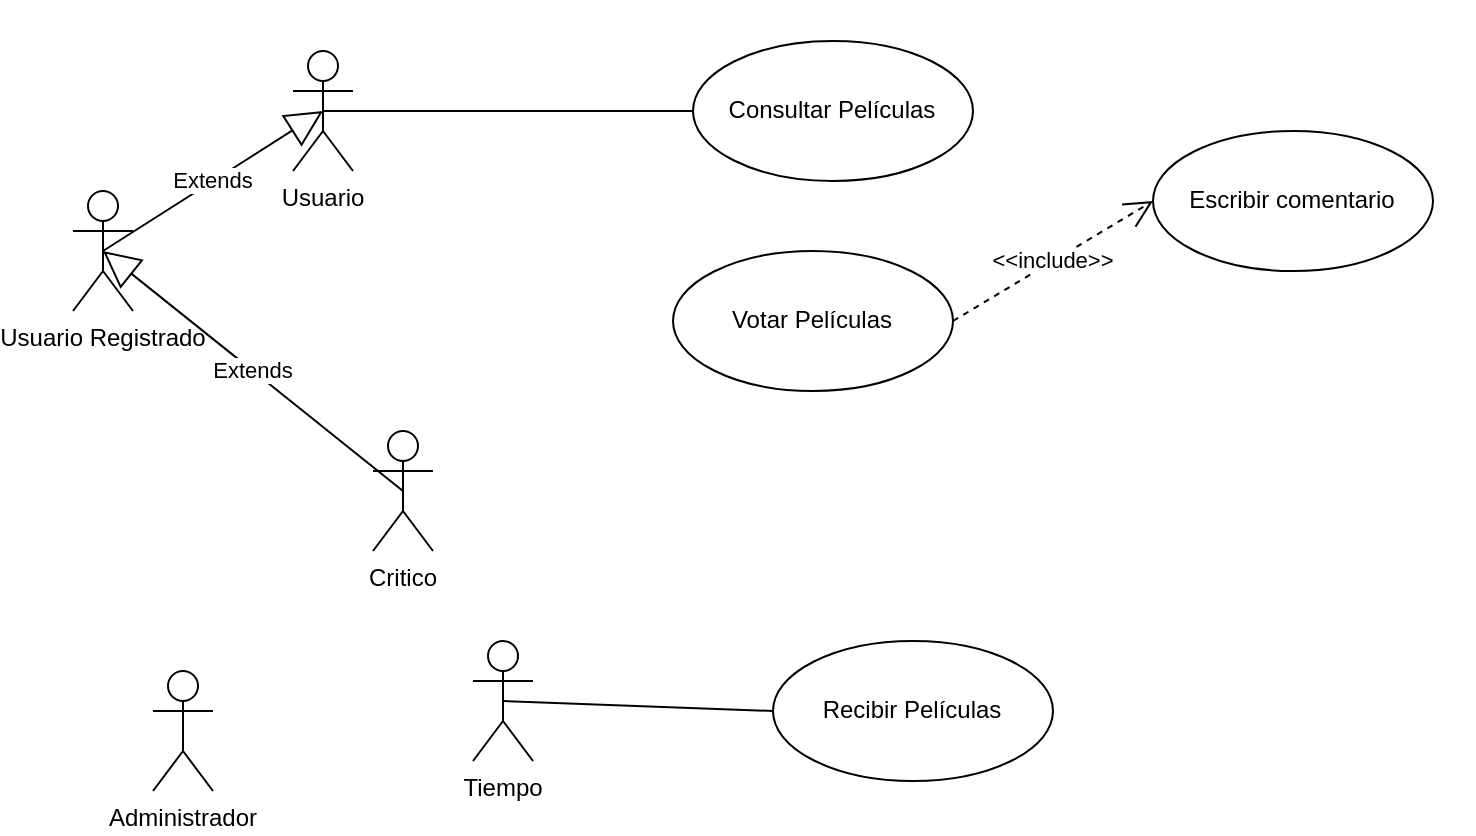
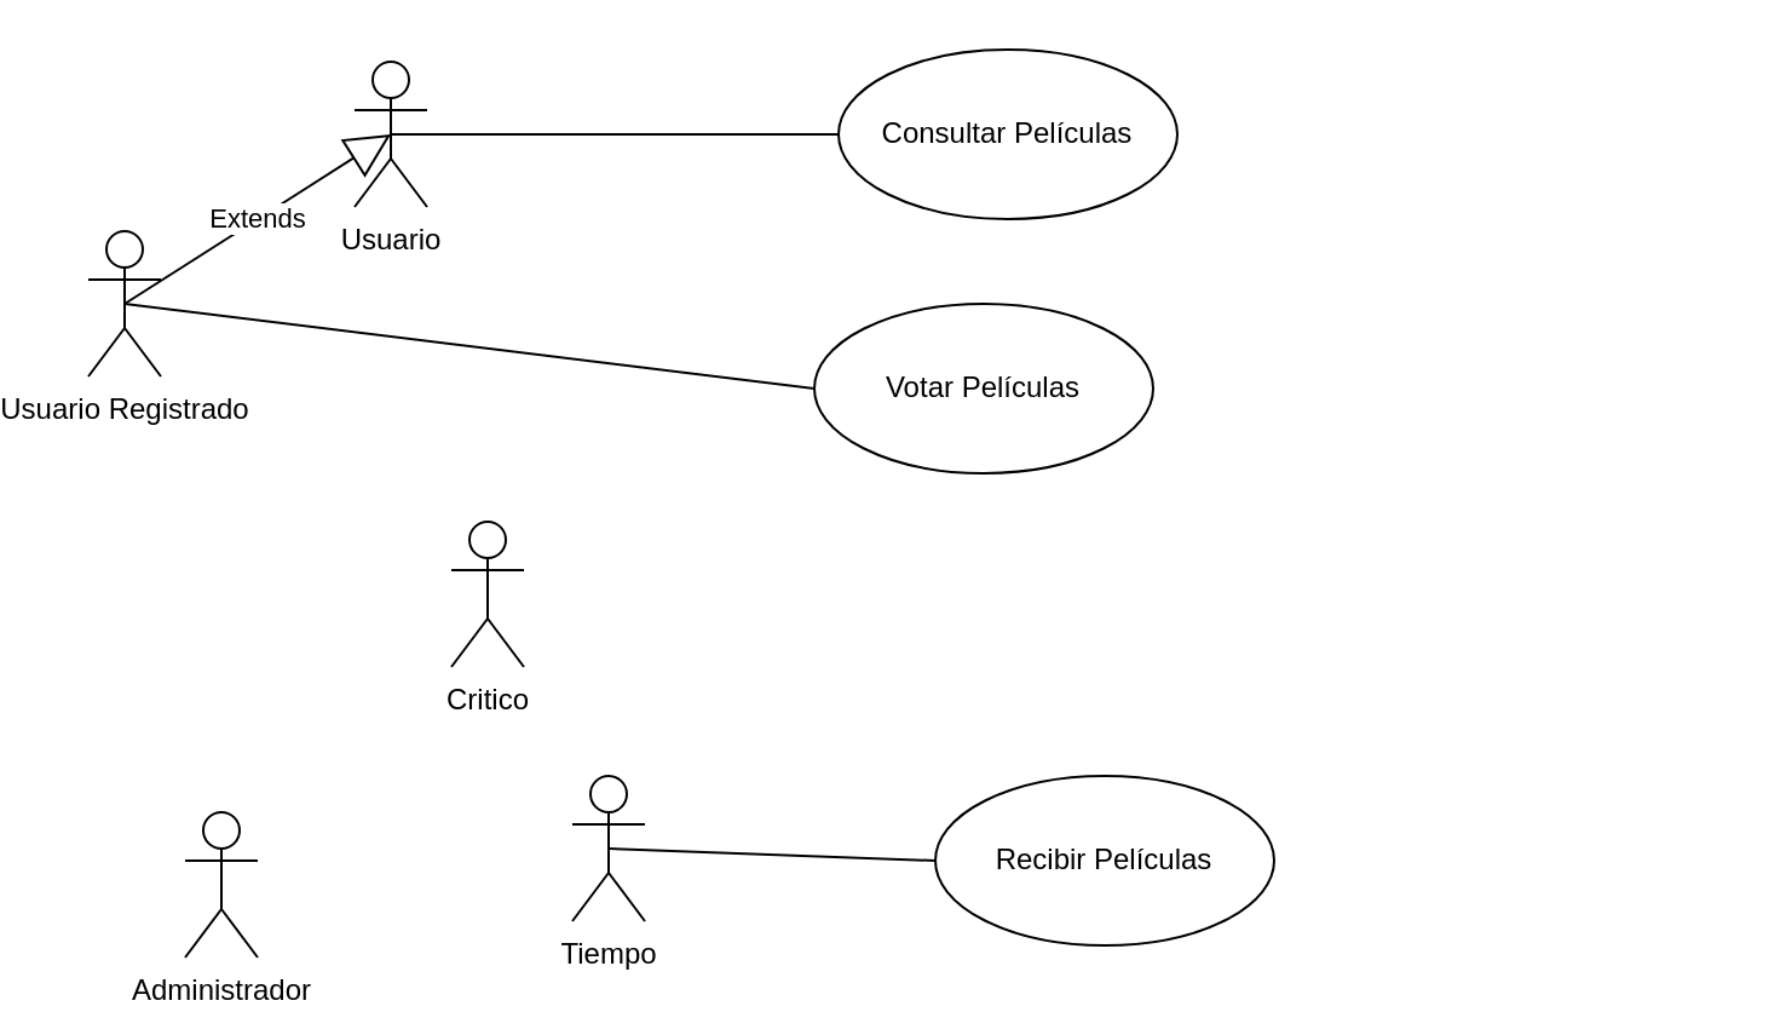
  <mxCell id="0" />
  <mxCell id="1" parent="0" />
  <mxCell id="2" value="Usuario" style="shape=umlActor;verticalLabelPosition=bottom;verticalAlign=top;html=1;" vertex="1" parent="1"><mxGeometry x="130" y="25" width="30" height="60" as="geometry" /></mxCell>
  <mxCell id="3" value="Usuario Registrado" style="shape=umlActor;verticalLabelPosition=bottom;verticalAlign=top;html=1;" vertex="1" parent="1"><mxGeometry x="20" y="95" width="30" height="60" as="geometry" /></mxCell>
  <mxCell id="4" value="Critico" style="shape=umlActor;verticalLabelPosition=bottom;verticalAlign=top;html=1;" vertex="1" parent="1"><mxGeometry x="170" y="215" width="30" height="60" as="geometry" /></mxCell>
  <mxCell id="5" value="Administrador" style="shape=umlActor;verticalLabelPosition=bottom;verticalAlign=top;html=1;" vertex="1" parent="1"><mxGeometry x="60" y="335" width="30" height="60" as="geometry" /></mxCell>
  <mxCell id="6" value="Consultar Películas" style="ellipse;whiteSpace=wrap;html=1;" vertex="1" parent="1"><mxGeometry x="330" y="20" width="140" height="70" as="geometry" /></mxCell>
  <mxCell id="7" value="" style="endArrow=none;html=1;rounded=0;exitX=0.5;exitY=0.5;exitDx=0;exitDy=0;exitPerimeter=0;" edge="1" parent="1" source="2" target="6"><mxGeometry width="50" height="50" relative="1" as="geometry"><mxPoint x="310" y="255" as="sourcePoint" /><mxPoint x="360" y="205" as="targetPoint" /></mxGeometry></mxCell>
  <mxCell id="8" value="Extends" style="endArrow=block;endSize=16;endFill=0;html=1;rounded=0;exitX=0.5;exitY=0.5;exitDx=0;exitDy=0;exitPerimeter=0;entryX=0.5;entryY=0.5;entryDx=0;entryDy=0;entryPerimeter=0;" edge="1" parent="1" source="3" target="2"><mxGeometry width="160" relative="1" as="geometry"><mxPoint x="260" y="235" as="sourcePoint" /><mxPoint x="420" y="235" as="targetPoint" /></mxGeometry></mxCell>
  <mxCell id="9" value="Votar Películas" style="ellipse;whiteSpace=wrap;html=1;" vertex="1" parent="1"><mxGeometry x="320" y="125" width="140" height="70" as="geometry" /></mxCell>
- <mxCell id="11" value="Escribir comentario" style="ellipse;whiteSpace=wrap;html=1;" vertex="1" parent="1"><mxGeometry x="560" y="65" width="140" height="70" as="geometry" /></mxCell>
- <mxCell id="12" value="&amp;lt;&amp;lt;include&amp;gt;&amp;gt;" style="endArrow=open;endSize=12;dashed=1;html=1;rounded=0;exitX=1;exitY=0.5;exitDx=0;exitDy=0;entryX=0;entryY=0.5;entryDx=0;entryDy=0;" edge="1" parent="1" source="9" target="11"><mxGeometry width="160" relative="1" as="geometry"><mxPoint x="480" y="205" as="sourcePoint" /><mxPoint x="640" y="205" as="targetPoint" /><Array as="points" /></mxGeometry></mxCell>
- <mxCell id="13" value="Extends" style="endArrow=block;endSize=16;endFill=0;html=1;rounded=0;exitX=0.5;exitY=0.5;exitDx=0;exitDy=0;exitPerimeter=0;entryX=0.5;entryY=0.5;entryDx=0;entryDy=0;entryPerimeter=0;" edge="1" parent="1" source="4" target="3"><mxGeometry width="160" relative="1" as="geometry"><mxPoint x="260" y="235" as="sourcePoint" /><mxPoint x="420" y="235" as="targetPoint" /></mxGeometry></mxCell>
+ <mxCell id="10" value="" style="endArrow=none;html=1;rounded=0;exitX=0.5;exitY=0.5;exitDx=0;exitDy=0;exitPerimeter=0;entryX=0;entryY=0.5;entryDx=0;entryDy=0;" edge="1" parent="1" source="3" target="9"><mxGeometry width="50" height="50" relative="1" as="geometry"><mxPoint x="250" y="125" as="sourcePoint" /><mxPoint x="330" y="135" as="targetPoint" /></mxGeometry></mxCell>
  <mxCell id="14" value="Tiempo" style="shape=umlActor;verticalLabelPosition=bottom;verticalAlign=top;html=1;" vertex="1" parent="1"><mxGeometry x="220" y="320" width="30" height="60" as="geometry" /></mxCell>
  <mxCell id="15" value="Recibir Películas" style="ellipse;whiteSpace=wrap;html=1;" vertex="1" parent="1"><mxGeometry x="370" y="320" width="140" height="70" as="geometry" /></mxCell>
  <mxCell id="16" value="" style="endArrow=none;html=1;rounded=0;exitX=0.5;exitY=0.5;exitDx=0;exitDy=0;exitPerimeter=0;entryX=0;entryY=0.5;entryDx=0;entryDy=0;" edge="1" parent="1" source="14" target="15"><mxGeometry width="50" height="50" relative="1" as="geometry"><mxPoint x="285" y="275" as="sourcePoint" /><mxPoint x="470" y="275" as="targetPoint" /></mxGeometry></mxCell>
